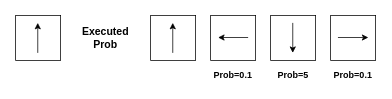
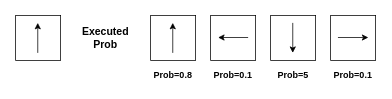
  <mxCell id="0" />
  <mxCell id="1" parent="0" />
  <mxCell id="2" value="" style="whiteSpace=wrap;html=1;aspect=fixed;" parent="1" vertex="1"><mxGeometry x="440" y="20" width="60" height="60" as="geometry" /></mxCell>
  <mxCell id="3" value="" style="whiteSpace=wrap;html=1;aspect=fixed;" parent="1" vertex="1"><mxGeometry x="20" y="20" width="60" height="60" as="geometry" /></mxCell>
  <mxCell id="4" value="" style="endArrow=classic;html=1;" parent="1" edge="1"><mxGeometry width="50" height="50" relative="1" as="geometry"><mxPoint x="49.5" y="70" as="sourcePoint" /><mxPoint x="49.5" y="30" as="targetPoint" /></mxGeometry></mxCell>
  <mxCell id="5" value="" style="whiteSpace=wrap;html=1;aspect=fixed;" parent="1" vertex="1"><mxGeometry x="200" y="20" width="60" height="60" as="geometry" /></mxCell>
  <mxCell id="6" value="&lt;font style=&quot;font-size: 14px&quot;&gt;&lt;b&gt;Executed Prob&lt;/b&gt;&lt;/font&gt;" style="text;html=1;strokeColor=none;fillColor=none;align=center;verticalAlign=middle;whiteSpace=wrap;rounded=0;" parent="1" vertex="1"><mxGeometry x="120" y="40" width="40" height="20" as="geometry" /></mxCell>
  <mxCell id="7" value="" style="endArrow=classic;html=1;" parent="1" edge="1"><mxGeometry width="50" height="50" relative="1" as="geometry"><mxPoint x="229.5" y="70" as="sourcePoint" /><mxPoint x="229.5" y="30" as="targetPoint" /></mxGeometry></mxCell>
  <mxCell id="8" value="" style="whiteSpace=wrap;html=1;aspect=fixed;" parent="1" vertex="1"><mxGeometry x="280" y="20" width="60" height="60" as="geometry" /></mxCell>
  <mxCell id="9" value="" style="whiteSpace=wrap;html=1;aspect=fixed;" parent="1" vertex="1"><mxGeometry x="360" y="20" width="60" height="60" as="geometry" /></mxCell>
  <mxCell id="10" value="" style="endArrow=classic;html=1;" parent="1" edge="1"><mxGeometry width="50" height="50" relative="1" as="geometry"><mxPoint x="449.75" y="49.5" as="sourcePoint" /><mxPoint x="490.25" y="49.5" as="targetPoint" /></mxGeometry></mxCell>
  <mxCell id="11" value="" style="endArrow=classic;html=1;" parent="1" edge="1"><mxGeometry width="50" height="50" relative="1" as="geometry"><mxPoint x="330" y="49.5" as="sourcePoint" /><mxPoint x="290" y="49.5" as="targetPoint" /></mxGeometry></mxCell>
  <mxCell id="12" value="" style="endArrow=classic;html=1;" parent="1" edge="1"><mxGeometry width="50" height="50" relative="1" as="geometry"><mxPoint x="389.5" y="30" as="sourcePoint" /><mxPoint x="389.5" y="70" as="targetPoint" /></mxGeometry></mxCell>
+ <mxCell id="13" value="&lt;font style=&quot;font-size: 12px&quot;&gt;&lt;b&gt;Prob=0.8&lt;/b&gt;&lt;/font&gt;" style="text;html=1;strokeColor=none;fillColor=none;align=center;verticalAlign=middle;whiteSpace=wrap;rounded=0;" parent="1" vertex="1"><mxGeometry x="210" y="90" width="40" height="20" as="geometry" /></mxCell>
  <mxCell id="14" value="&lt;font style=&quot;font-size: 12px&quot;&gt;&lt;b&gt;Prob=0.1&lt;/b&gt;&lt;/font&gt;" style="text;html=1;strokeColor=none;fillColor=none;align=center;verticalAlign=middle;whiteSpace=wrap;rounded=0;" parent="1" vertex="1"><mxGeometry x="290" y="90" width="40" height="20" as="geometry" /></mxCell>
  <mxCell id="15" value="&lt;font style=&quot;font-size: 12px&quot;&gt;&lt;b&gt;Prob=5&lt;/b&gt;&lt;/font&gt;" style="text;html=1;strokeColor=none;fillColor=none;align=center;verticalAlign=middle;whiteSpace=wrap;rounded=0;" parent="1" vertex="1"><mxGeometry x="370" y="90" width="40" height="20" as="geometry" /></mxCell>
  <mxCell id="16" value="&lt;font style=&quot;font-size: 12px&quot;&gt;&lt;b&gt;Prob=0.1&lt;/b&gt;&lt;/font&gt;" style="text;html=1;strokeColor=none;fillColor=none;align=center;verticalAlign=middle;whiteSpace=wrap;rounded=0;" parent="1" vertex="1"><mxGeometry x="450" y="90" width="40" height="20" as="geometry" /></mxCell>
